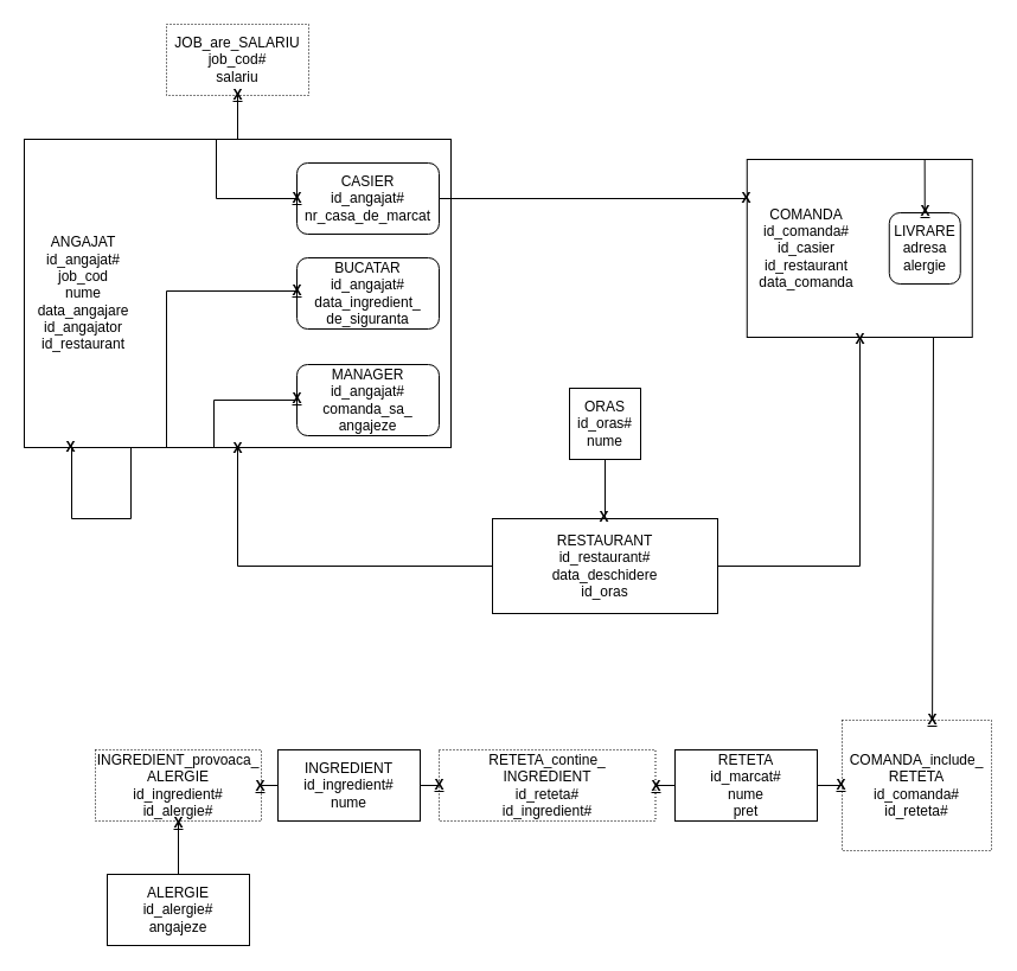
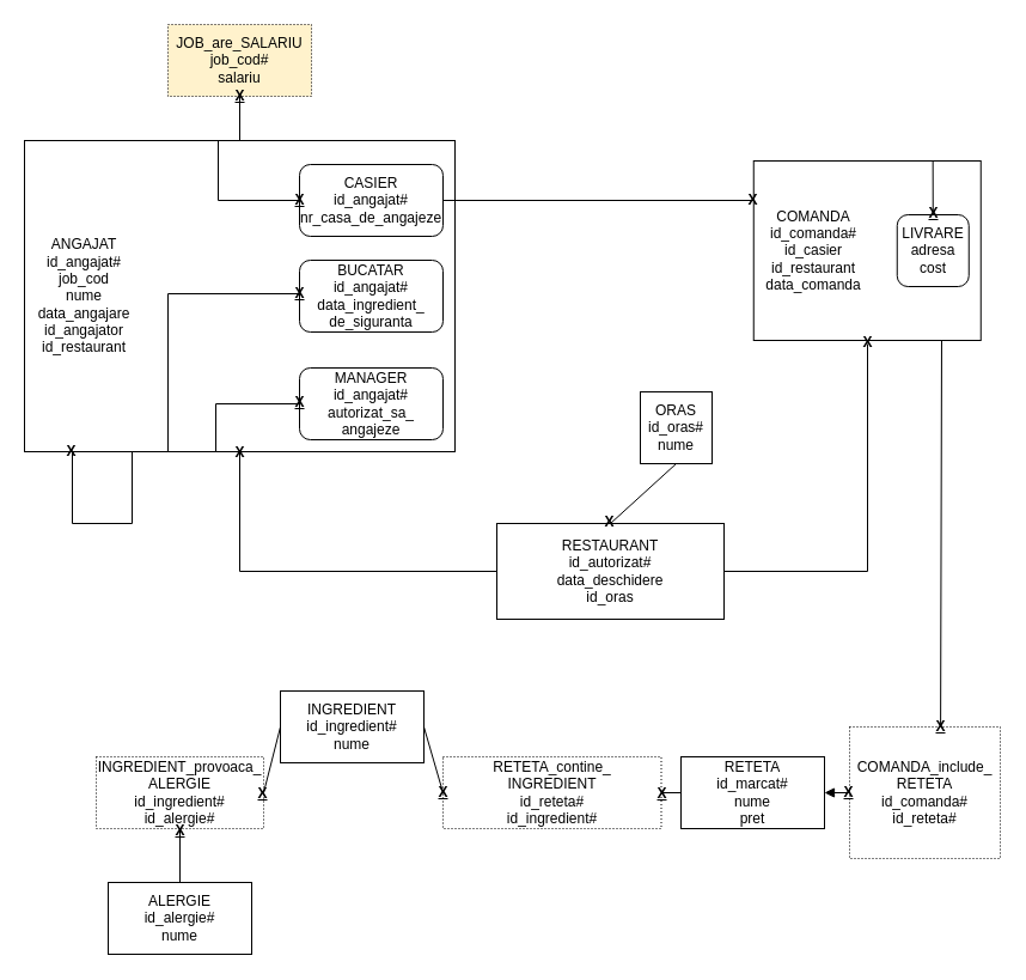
  <mxCell id="0" />
  <mxCell id="1" parent="0" />
  <mxCell id="2" value="" style="rounded=0;whiteSpace=wrap;html=1;" parent="1" vertex="1"><mxGeometry x="20" y="117" width="360" height="260" as="geometry" /></mxCell>
- <mxCell id="3" value="&lt;div&gt;CASIER&lt;/div&gt;&lt;div&gt;id_angajat#&lt;br&gt;&lt;/div&gt;&lt;div&gt;nr_casa_de_marcat&lt;br&gt;&lt;/div&gt;" style="rounded=1;whiteSpace=wrap;html=1;" parent="1" vertex="1"><mxGeometry x="250" y="137" width="120" height="60" as="geometry" /></mxCell>
+ <mxCell id="3" value="&lt;div&gt;CASIER&lt;/div&gt;&lt;div&gt;id_angajat#&lt;br&gt;&lt;/div&gt;&lt;div&gt;nr_casa_de_angajeze&lt;br&gt;&lt;/div&gt;" style="rounded=1;whiteSpace=wrap;html=1;" parent="1" vertex="1"><mxGeometry x="250" y="137" width="120" height="60" as="geometry" /></mxCell>
  <mxCell id="4" value="&lt;div&gt;BUCATAR&lt;/div&gt;&lt;div&gt;id_angajat#&lt;br&gt;&lt;/div&gt;&lt;div&gt;data_ingredient_&lt;/div&gt;&lt;div&gt;de_siguranta&lt;br&gt;&lt;/div&gt;" style="rounded=1;whiteSpace=wrap;html=1;" parent="1" vertex="1"><mxGeometry x="250" y="217" width="120" height="60" as="geometry" /></mxCell>
- <mxCell id="5" value="&lt;div&gt;MANAGER&lt;/div&gt;&lt;div&gt;id_angajat#&lt;br&gt;&lt;/div&gt;&lt;div&gt;comanda_sa_&lt;/div&gt;&lt;div&gt;angajeze&lt;br&gt;&lt;/div&gt;" style="rounded=1;whiteSpace=wrap;html=1;" parent="1" vertex="1"><mxGeometry x="250" y="307" width="120" height="60" as="geometry" /></mxCell>
+ <mxCell id="5" value="&lt;div&gt;MANAGER&lt;/div&gt;&lt;div&gt;id_angajat#&lt;br&gt;&lt;/div&gt;&lt;div&gt;autorizat_sa_&lt;/div&gt;&lt;div&gt;angajeze&lt;br&gt;&lt;/div&gt;" style="rounded=1;whiteSpace=wrap;html=1;" parent="1" vertex="1"><mxGeometry x="250" y="307" width="120" height="60" as="geometry" /></mxCell>
  <mxCell id="6" value="&lt;div&gt;ANGAJAT&lt;/div&gt;&lt;div&gt;id_angajat#&lt;/div&gt;&lt;div&gt;job_cod&lt;/div&gt;&lt;div&gt;nume&lt;/div&gt;&lt;div&gt;data_angajare&lt;/div&gt;&lt;div&gt;id_angajator&lt;br&gt;&lt;/div&gt;&lt;div&gt;id_restaurant&lt;/div&gt;" style="text;html=1;strokeColor=none;fillColor=none;align=center;verticalAlign=middle;whiteSpace=wrap;rounded=0;" parent="1" vertex="1"><mxGeometry x="40" y="137" width="60" height="220" as="geometry" /></mxCell>
  <mxCell id="7" value="" style="endArrow=none;html=1;rounded=0;exitX=0;exitY=0.5;exitDx=0;exitDy=0;" parent="1" source="3" edge="1"><mxGeometry width="50" height="50" relative="1" as="geometry"><mxPoint x="380" y="447" as="sourcePoint" /><mxPoint x="182" y="117" as="targetPoint" /><Array as="points"><mxPoint x="182" y="167" /></Array></mxGeometry></mxCell>
  <mxCell id="8" value="" style="endArrow=none;html=1;rounded=0;" parent="1" edge="1"><mxGeometry width="50" height="50" relative="1" as="geometry"><mxPoint x="250" y="245" as="sourcePoint" /><mxPoint x="140" y="377" as="targetPoint" /><Array as="points"><mxPoint x="140" y="245" /></Array></mxGeometry></mxCell>
  <mxCell id="9" value="" style="endArrow=none;html=1;rounded=0;exitX=0;exitY=0.5;exitDx=0;exitDy=0;" parent="1" source="5" edge="1"><mxGeometry width="50" height="50" relative="1" as="geometry"><mxPoint x="250" y="335" as="sourcePoint" /><mxPoint x="180" y="377" as="targetPoint" /><Array as="points"><mxPoint x="180" y="337" /></Array></mxGeometry></mxCell>
- <mxCell id="10" value="&lt;div&gt;RESTAURANT&lt;/div&gt;&lt;div&gt;id_restaurant#&lt;/div&gt;&lt;div&gt;data_deschidere&lt;br&gt;&lt;/div&gt;&lt;div&gt;id_oras&lt;br&gt;&lt;/div&gt;" style="rounded=0;whiteSpace=wrap;html=1;" parent="1" vertex="1"><mxGeometry x="415" y="437" width="190" height="80" as="geometry" /></mxCell>
+ <mxCell id="10" value="&lt;div&gt;RESTAURANT&lt;/div&gt;&lt;div&gt;id_autorizat#&lt;/div&gt;&lt;div&gt;data_deschidere&lt;br&gt;&lt;/div&gt;&lt;div&gt;id_oras&lt;br&gt;&lt;/div&gt;" style="rounded=0;whiteSpace=wrap;html=1;" parent="1" vertex="1"><mxGeometry x="415" y="437" width="190" height="80" as="geometry" /></mxCell>
  <mxCell id="11" value="" style="endArrow=none;html=1;rounded=0;entryX=1;entryY=0.5;entryDx=0;entryDy=0;" parent="1" target="3" edge="1"><mxGeometry width="50" height="50" relative="1" as="geometry"><mxPoint x="630" y="167" as="sourcePoint" /><mxPoint x="370" y="177" as="targetPoint" /></mxGeometry></mxCell>
  <mxCell id="12" value="" style="endArrow=none;html=1;rounded=0;entryX=0.5;entryY=1;entryDx=0;entryDy=0;exitX=1;exitY=0.5;exitDx=0;exitDy=0;" parent="1" source="10" edge="1"><mxGeometry width="50" height="50" relative="1" as="geometry"><mxPoint x="670" y="457" as="sourcePoint" /><mxPoint x="725" y="287" as="targetPoint" /><Array as="points"><mxPoint x="725" y="477" /></Array></mxGeometry></mxCell>
  <mxCell id="13" value="&lt;div&gt;RETETA&lt;/div&gt;&lt;div&gt;id_marcat#&lt;/div&gt;&lt;div&gt;nume&lt;/div&gt;&lt;div&gt;pret&lt;br&gt;&lt;/div&gt;" style="rounded=0;whiteSpace=wrap;html=1;" parent="1" vertex="1"><mxGeometry x="569" y="632" width="120" height="60" as="geometry" /></mxCell>
- <mxCell id="14" value="&lt;div&gt;ORAS&lt;/div&gt;&lt;div&gt;id_oras#&lt;/div&gt;&lt;div&gt;nume&lt;br&gt;&lt;/div&gt;" style="rounded=0;whiteSpace=wrap;html=1;" parent="1" vertex="1"><mxGeometry x="480" y="327" width="60" height="60" as="geometry" /></mxCell>
+ <mxCell id="14" value="&lt;div&gt;ORAS&lt;/div&gt;&lt;div&gt;id_oras#&lt;/div&gt;&lt;div&gt;nume&lt;br&gt;&lt;/div&gt;" style="rounded=0;whiteSpace=wrap;html=1;" parent="1" vertex="1"><mxGeometry x="535" y="327" width="60" height="60" as="geometry" /></mxCell>
  <mxCell id="15" value="" style="endArrow=none;html=1;rounded=0;entryX=0.5;entryY=1;entryDx=0;entryDy=0;exitX=0.5;exitY=0;exitDx=0;exitDy=0;" parent="1" source="10" target="14" edge="1"><mxGeometry width="50" height="50" relative="1" as="geometry"><mxPoint x="390" y="507" as="sourcePoint" /><mxPoint x="440" y="457" as="targetPoint" /></mxGeometry></mxCell>
- <mxCell id="16" value="&lt;div&gt;INGREDIENT&lt;/div&gt;&lt;div&gt;id_ingredient#&lt;/div&gt;&lt;div&gt;nume&lt;br&gt;&lt;/div&gt;" style="rounded=0;whiteSpace=wrap;html=1;" parent="1" vertex="1"><mxGeometry x="234" y="632" width="120" height="60" as="geometry" /></mxCell>
+ <mxCell id="16" value="&lt;div&gt;INGREDIENT&lt;/div&gt;&lt;div&gt;id_ingredient#&lt;/div&gt;&lt;div&gt;nume&lt;br&gt;&lt;/div&gt;" style="rounded=0;whiteSpace=wrap;html=1;" parent="1" vertex="1"><mxGeometry x="234" y="577" width="120" height="60" as="geometry" /></mxCell>
  <mxCell id="17" value="" style="endArrow=none;html=1;rounded=0;entryX=0.5;entryY=1;entryDx=0;entryDy=0;exitX=0;exitY=0.5;exitDx=0;exitDy=0;" parent="1" source="10" target="2" edge="1"><mxGeometry width="50" height="50" relative="1" as="geometry"><mxPoint x="390" y="497" as="sourcePoint" /><mxPoint x="440" y="447" as="targetPoint" /><Array as="points"><mxPoint x="200" y="477" /></Array></mxGeometry></mxCell>
  <mxCell id="18" value="" style="endArrow=none;html=1;rounded=0;entryX=0.25;entryY=1;entryDx=0;entryDy=0;" parent="1" target="2" edge="1"><mxGeometry width="50" height="50" relative="1" as="geometry"><mxPoint x="60" y="377" as="sourcePoint" /><mxPoint x="110" y="387" as="targetPoint" /><Array as="points"><mxPoint x="60" y="437" /><mxPoint x="110" y="437" /></Array></mxGeometry></mxCell>
- <mxCell id="19" value="&lt;div&gt;ALERGIE&lt;/div&gt;&lt;div&gt;id_alergie#&lt;/div&gt;&lt;div&gt;angajeze&lt;br&gt;&lt;/div&gt;" style="rounded=0;whiteSpace=wrap;html=1;" parent="1" vertex="1"><mxGeometry x="90" y="737" width="120" height="60" as="geometry" /></mxCell>
+ <mxCell id="19" value="&lt;div&gt;ALERGIE&lt;/div&gt;&lt;div&gt;id_alergie#&lt;/div&gt;&lt;div&gt;nume&lt;br&gt;&lt;/div&gt;" style="rounded=0;whiteSpace=wrap;html=1;" parent="1" vertex="1"><mxGeometry x="90" y="737" width="120" height="60" as="geometry" /></mxCell>
  <mxCell id="20" value="&lt;b&gt;X&lt;/b&gt;" style="text;html=1;align=center;verticalAlign=middle;resizable=0;points=[];autosize=1;strokeColor=none;fillColor=none;" parent="1" vertex="1"><mxGeometry x="44" y="362" width="30" height="30" as="geometry" /></mxCell>
  <mxCell id="21" value="&lt;b&gt;X&lt;/b&gt;" style="text;html=1;align=center;verticalAlign=middle;resizable=0;points=[];autosize=1;strokeColor=none;fillColor=none;" parent="1" vertex="1"><mxGeometry x="185" y="363" width="30" height="30" as="geometry" /></mxCell>
  <mxCell id="22" value="&lt;b&gt;X&lt;/b&gt;" style="text;html=1;align=center;verticalAlign=middle;resizable=0;points=[];autosize=1;strokeColor=none;fillColor=none;" parent="1" vertex="1"><mxGeometry x="494" y="421" width="30" height="30" as="geometry" /></mxCell>
  <mxCell id="23" value="&lt;div&gt;RETETA_contine_&lt;/div&gt;&lt;div&gt;INGREDIENT&lt;/div&gt;&lt;div&gt;id_reteta#&lt;/div&gt;&lt;div&gt;id_ingredient#&lt;br&gt;&lt;/div&gt;" style="rounded=0;whiteSpace=wrap;html=1;dashed=1;dashPattern=1 2;" parent="1" vertex="1"><mxGeometry x="370" y="632" width="182.5" height="60" as="geometry" /></mxCell>
  <mxCell id="24" value="" style="endArrow=none;html=1;rounded=0;entryX=0;entryY=0.5;entryDx=0;entryDy=0;exitX=1;exitY=0.5;exitDx=0;exitDy=0;" parent="1" source="23" target="13" edge="1"><mxGeometry width="50" height="50" relative="1" as="geometry"><mxPoint x="390" y="717" as="sourcePoint" /><mxPoint x="440" y="667" as="targetPoint" /></mxGeometry></mxCell>
  <mxCell id="25" value="" style="endArrow=none;html=1;rounded=0;entryX=1;entryY=0.5;entryDx=0;entryDy=0;exitX=0;exitY=0.5;exitDx=0;exitDy=0;" parent="1" source="23" target="16" edge="1"><mxGeometry width="50" height="50" relative="1" as="geometry"><mxPoint x="390" y="717" as="sourcePoint" /><mxPoint x="440" y="667" as="targetPoint" /></mxGeometry></mxCell>
  <mxCell id="26" value="&lt;u&gt;&lt;b&gt;X&lt;/b&gt;&lt;/u&gt;" style="text;html=1;align=center;verticalAlign=middle;resizable=0;points=[];autosize=1;strokeColor=none;fillColor=none;" parent="1" vertex="1"><mxGeometry x="538" y="648" width="30" height="30" as="geometry" /></mxCell>
  <mxCell id="27" value="&lt;u&gt;&lt;b&gt;X&lt;/b&gt;&lt;/u&gt;" style="text;html=1;align=center;verticalAlign=middle;resizable=0;points=[];autosize=1;strokeColor=none;fillColor=none;" parent="1" vertex="1"><mxGeometry x="355" y="647" width="30" height="30" as="geometry" /></mxCell>
  <mxCell id="28" value="&lt;u&gt;&lt;b&gt;X&lt;/b&gt;&lt;/u&gt;" style="text;html=1;align=center;verticalAlign=middle;resizable=0;points=[];autosize=1;strokeColor=none;fillColor=none;" parent="1" vertex="1"><mxGeometry x="235" y="152" width="30" height="30" as="geometry" /></mxCell>
  <mxCell id="29" value="&lt;u&gt;&lt;b&gt;X&lt;/b&gt;&lt;/u&gt;" style="text;html=1;align=center;verticalAlign=middle;resizable=0;points=[];autosize=1;strokeColor=none;fillColor=none;" parent="1" vertex="1"><mxGeometry x="235" y="230" width="30" height="30" as="geometry" /></mxCell>
  <mxCell id="30" value="&lt;u&gt;&lt;b&gt;X&lt;/b&gt;&lt;/u&gt;" style="text;html=1;align=center;verticalAlign=middle;resizable=0;points=[];autosize=1;strokeColor=none;fillColor=none;" parent="1" vertex="1"><mxGeometry x="235" y="321" width="30" height="30" as="geometry" /></mxCell>
  <mxCell id="31" value="&lt;div&gt;COMANDA_include_&lt;/div&gt;&lt;div&gt;RETETA&lt;/div&gt;&lt;div&gt;id_comanda#&lt;/div&gt;&lt;div&gt;id_reteta#&lt;br&gt;&lt;/div&gt;" style="rounded=0;whiteSpace=wrap;html=1;dashed=1;dashPattern=1 2;" parent="1" vertex="1"><mxGeometry x="710" y="607" width="126" height="110" as="geometry" /></mxCell>
  <mxCell id="32" value="" style="endArrow=none;html=1;rounded=0;exitX=0.604;exitY=-0.006;exitDx=0;exitDy=0;exitPerimeter=0;" parent="1" source="31" edge="1"><mxGeometry width="50" height="50" relative="1" as="geometry"><mxPoint x="787" y="517" as="sourcePoint" /><mxPoint x="787" y="277" as="targetPoint" /></mxGeometry></mxCell>
  <mxCell id="33" value="&lt;u&gt;&lt;b&gt;X&lt;/b&gt;&lt;/u&gt;" style="text;html=1;align=center;verticalAlign=middle;resizable=0;points=[];autosize=1;strokeColor=none;fillColor=none;" parent="1" vertex="1"><mxGeometry x="771" y="592" width="30" height="30" as="geometry" /></mxCell>
  <mxCell id="34" value="&lt;div&gt;INGREDIENT_provoaca_&lt;/div&gt;&lt;div&gt;ALERGIE&lt;/div&gt;&lt;div&gt;id_ingredient#&lt;/div&gt;&lt;div&gt;id_alergie#&lt;br&gt;&lt;/div&gt;" style="rounded=0;whiteSpace=wrap;html=1;dashed=1;dashPattern=1 2;" parent="1" vertex="1"><mxGeometry x="80" y="632" width="140" height="60" as="geometry" /></mxCell>
  <mxCell id="35" value="" style="endArrow=none;html=1;rounded=0;exitX=1;exitY=0.5;exitDx=0;exitDy=0;entryX=0;entryY=0.5;entryDx=0;entryDy=0;" parent="1" source="34" target="16" edge="1"><mxGeometry width="50" height="50" relative="1" as="geometry"><mxPoint x="220" y="662" as="sourcePoint" /><mxPoint x="270" y="867" as="targetPoint" /></mxGeometry></mxCell>
  <mxCell id="36" value="" style="endArrow=none;html=1;rounded=0;exitX=0.5;exitY=0;exitDx=0;exitDy=0;entryX=0.5;entryY=1;entryDx=0;entryDy=0;" parent="1" source="19" target="34" edge="1"><mxGeometry width="50" height="50" relative="1" as="geometry"><mxPoint x="390" y="747" as="sourcePoint" /><mxPoint x="440" y="697" as="targetPoint" /></mxGeometry></mxCell>
  <mxCell id="37" value="&lt;u&gt;&lt;b&gt;X&lt;/b&gt;&lt;/u&gt;" style="text;html=1;align=center;verticalAlign=middle;resizable=0;points=[];autosize=1;strokeColor=none;fillColor=none;" parent="1" vertex="1"><mxGeometry x="135" y="679" width="30" height="30" as="geometry" /></mxCell>
  <mxCell id="38" value="&lt;u&gt;&lt;b&gt;X&lt;/b&gt;&lt;/u&gt;" style="text;html=1;align=center;verticalAlign=middle;resizable=0;points=[];autosize=1;strokeColor=none;fillColor=none;" parent="1" vertex="1"><mxGeometry x="204" y="648" width="30" height="30" as="geometry" /></mxCell>
- <mxCell id="39" value="" style="endArrow=none;html=1;rounded=0;exitX=0;exitY=0.5;exitDx=0;exitDy=0;entryX=1;entryY=0.5;entryDx=0;entryDy=0;" parent="1" source="31" target="13" edge="1"><mxGeometry width="50" height="50" relative="1" as="geometry"><mxPoint x="660" y="587" as="sourcePoint" /><mxPoint x="659" y="637" as="targetPoint" /></mxGeometry></mxCell>
+ <mxCell id="39" value="" style="endArrow=block;html=1;rounded=0;exitX=0;exitY=0.5;exitDx=0;exitDy=0;entryX=1;entryY=0.5;entryDx=0;entryDy=0;" parent="1" source="31" target="13" edge="1"><mxGeometry width="50" height="50" relative="1" as="geometry"><mxPoint x="660" y="587" as="sourcePoint" /><mxPoint x="659" y="637" as="targetPoint" /></mxGeometry></mxCell>
  <mxCell id="40" value="&lt;u&gt;&lt;b&gt;X&lt;/b&gt;&lt;/u&gt;" style="text;html=1;align=center;verticalAlign=middle;resizable=0;points=[];autosize=1;strokeColor=none;fillColor=none;" parent="1" vertex="1"><mxGeometry x="694" y="647" width="30" height="30" as="geometry" /></mxCell>
- <mxCell id="41" value="&lt;div&gt;JOB_are_SALARIU&lt;/div&gt;&lt;div&gt;job_cod#&lt;/div&gt;&lt;div&gt;salariu&lt;br&gt;&lt;/div&gt;" style="rounded=0;whiteSpace=wrap;html=1;dashed=1;dashPattern=1 2;" parent="1" vertex="1"><mxGeometry x="140" y="20" width="120" height="60" as="geometry" /></mxCell>
+ <mxCell id="41" value="&lt;div&gt;JOB_are_SALARIU&lt;/div&gt;&lt;div&gt;job_cod#&lt;/div&gt;&lt;div&gt;salariu&lt;br&gt;&lt;/div&gt;" style="rounded=0;whiteSpace=wrap;html=1;dashed=1;dashPattern=1 2;fillColor=#fff2cc;" parent="1" vertex="1"><mxGeometry x="140" y="20" width="120" height="60" as="geometry" /></mxCell>
  <mxCell id="42" value="" style="endArrow=none;html=1;rounded=0;exitX=0.5;exitY=1;exitDx=0;exitDy=0;entryX=0.5;entryY=0;entryDx=0;entryDy=0;" parent="1" source="41" target="2" edge="1"><mxGeometry width="50" height="50" relative="1" as="geometry"><mxPoint x="151" y="447" as="sourcePoint" /><mxPoint x="440" y="367" as="targetPoint" /></mxGeometry></mxCell>
  <mxCell id="43" value="&lt;u&gt;&lt;b&gt;X&lt;/b&gt;&lt;/u&gt;" style="text;html=1;align=center;verticalAlign=middle;resizable=0;points=[];autosize=1;strokeColor=none;fillColor=none;" parent="1" vertex="1"><mxGeometry x="185" y="65" width="30" height="30" as="geometry" /></mxCell>
  <mxCell id="44" value="" style="rounded=0;whiteSpace=wrap;html=1;" parent="1" vertex="1"><mxGeometry x="629.76" y="134" width="190" height="150" as="geometry" /></mxCell>
  <mxCell id="45" value="&lt;div style=&quot;border-color: var(--border-color);&quot;&gt;COMANDA&lt;/div&gt;&lt;div style=&quot;border-color: var(--border-color);&quot;&gt;id_comanda#&lt;/div&gt;&lt;div style=&quot;border-color: var(--border-color);&quot;&gt;id_casier&lt;/div&gt;&lt;div style=&quot;border-color: var(--border-color);&quot;&gt;id_restaurant&lt;/div&gt;&lt;div style=&quot;border-color: var(--border-color);&quot;&gt;data_comanda&lt;/div&gt;" style="text;html=1;strokeColor=none;fillColor=none;align=center;verticalAlign=middle;whiteSpace=wrap;rounded=0;" parent="1" vertex="1"><mxGeometry x="649.76" y="194" width="60" height="30" as="geometry" /></mxCell>
- <mxCell id="46" value="&lt;div&gt;LIVRARE&lt;/div&gt;&lt;div&gt;adresa&lt;br&gt;&lt;/div&gt;&lt;div&gt;alergie&lt;/div&gt;" style="rounded=1;whiteSpace=wrap;html=1;" parent="1" vertex="1"><mxGeometry x="749.76" y="179" width="60" height="60" as="geometry" /></mxCell>
+ <mxCell id="46" value="&lt;div&gt;LIVRARE&lt;/div&gt;&lt;div&gt;adresa&lt;br&gt;&lt;/div&gt;&lt;div&gt;cost&lt;/div&gt;" style="rounded=1;whiteSpace=wrap;html=1;" parent="1" vertex="1"><mxGeometry x="749.76" y="179" width="60" height="60" as="geometry" /></mxCell>
  <mxCell id="47" value="" style="endArrow=none;html=1;rounded=0;exitX=0.5;exitY=0;exitDx=0;exitDy=0;entryX=0.789;entryY=-0.002;entryDx=0;entryDy=0;entryPerimeter=0;" parent="1" source="46" target="44" edge="1"><mxGeometry width="50" height="50" relative="1" as="geometry"><mxPoint x="759.76" y="130" as="sourcePoint" /><mxPoint x="809.76" y="80" as="targetPoint" /></mxGeometry></mxCell>
  <mxCell id="48" value="&lt;b&gt;X&lt;/b&gt;" style="text;html=1;align=center;verticalAlign=middle;resizable=0;points=[];autosize=1;strokeColor=none;fillColor=none;" parent="1" vertex="1"><mxGeometry x="710" y="271" width="30" height="30" as="geometry" /></mxCell>
  <mxCell id="49" value="&lt;b&gt;X&lt;/b&gt;" style="text;html=1;align=center;verticalAlign=middle;resizable=0;points=[];autosize=1;strokeColor=none;fillColor=none;" parent="1" vertex="1"><mxGeometry x="614" y="152" width="30" height="30" as="geometry" /></mxCell>
  <mxCell id="50" value="&lt;u&gt;&lt;b&gt;X&lt;/b&gt;&lt;/u&gt;" style="text;html=1;align=center;verticalAlign=middle;resizable=0;points=[];autosize=1;strokeColor=none;fillColor=none;" parent="1" vertex="1"><mxGeometry x="765" y="163" width="30" height="30" as="geometry" /></mxCell>
